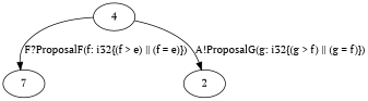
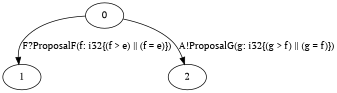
  digraph {
    fontname="PT Serif"
    node [fontname="PT Serif"]
    edge [fontname="PT Serif"]
-   0 [label=4]
-   1 [label=7]
+   0
+   1
    2
    0 -> 1 [label="F?ProposalF(f: i32{(f > e) || (f = e)})"]
    0 -> 2 [label="A!ProposalG(g: i32{(g > f) || (g = f)})"]
  }
